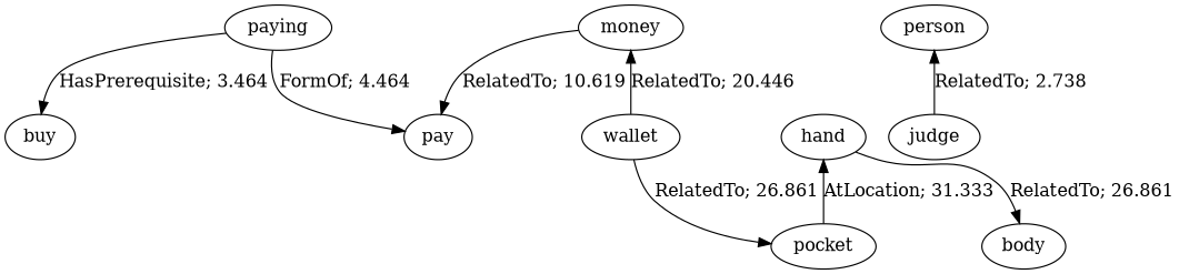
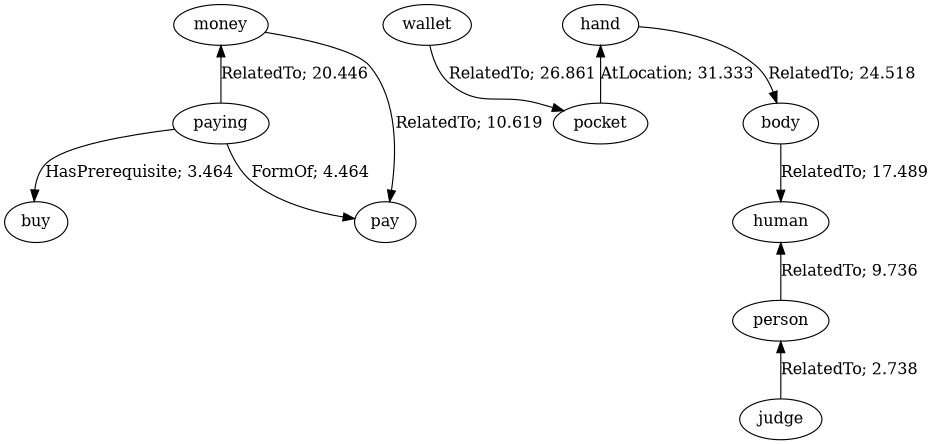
  digraph {
    edge [dir=forward]
    n1 [label=buy]
    n2 [label=paying]
    n3 [label=pay]
    n4 [label=money]
    n5 [label=wallet]
    n6 [label=pocket]
    n7 [label=hand]
    n8 [label=body]
+   n9 [label=human]
    n10 [label=person]
    n11 [label=judge]
    n2 -> n1 [label="HasPrerequisite; 3.464" weight=3.464]
    n2 -> n3 [label="FormOf; 4.464" weight=4.464]
    n4 -> n3 [label="RelatedTo; 10.619" weight=10.619]
-   n4 -> n5 [dir=back label="RelatedTo; 20.446" weight=20.446]
+   n4 -> n2 [dir=back label="RelatedTo; 20.446" weight=20.446]
    n5 -> n6 [label="RelatedTo; 26.861" weight=26.861]
    n7 -> n6 [dir=back label="AtLocation; 31.333" weight=31.333]
-   n7 -> n8 [label="RelatedTo; 26.861" weight=24.518]
+   n7 -> n8 [label="RelatedTo; 24.518" weight=24.518]
+   n8 -> n9 [label="RelatedTo; 17.489" weight=17.489]
+   n9 -> n10 [dir=back label="RelatedTo; 9.736" weight=9.736]
    n10 -> n11 [dir=back label="RelatedTo; 2.738" weight=2.738]
  }
